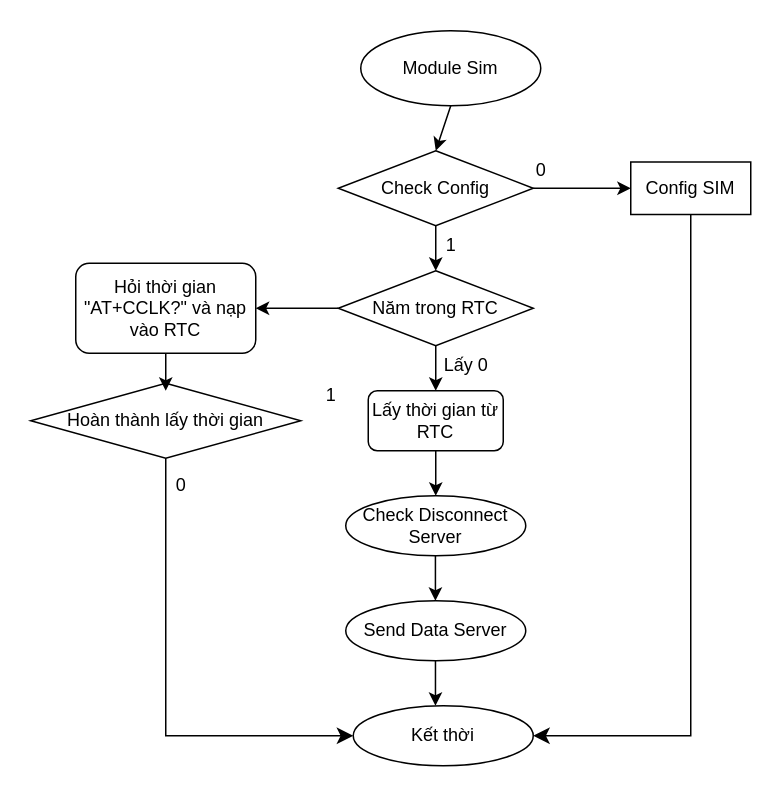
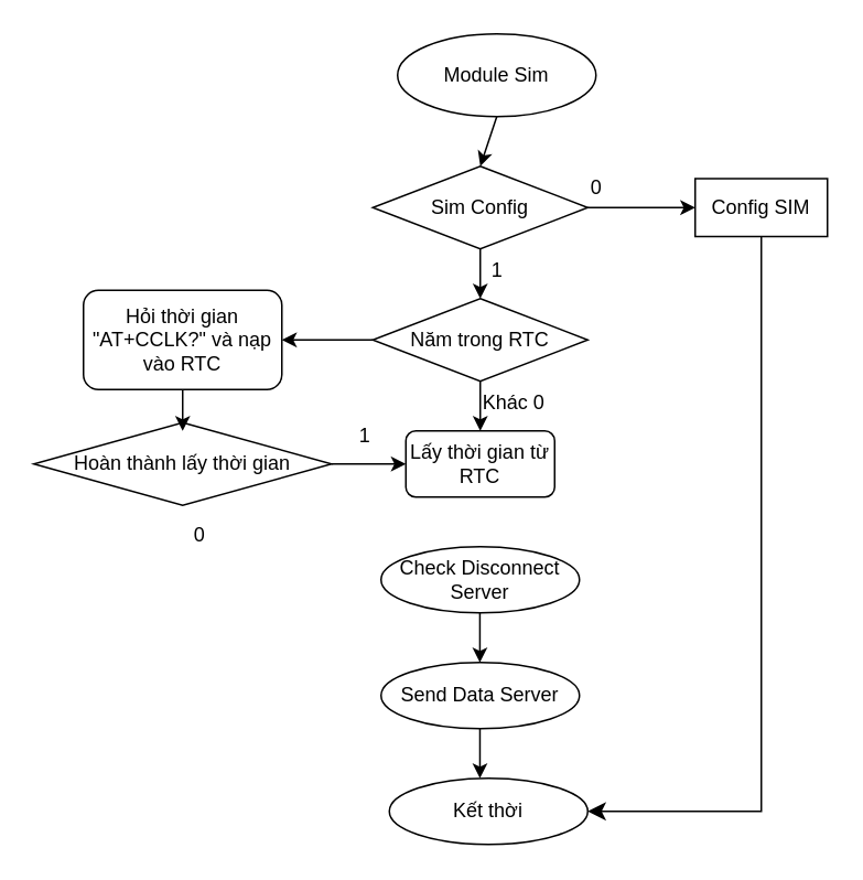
  <mxCell id="0" />
  <mxCell id="1" parent="0" />
  <mxCell id="2" value="Module Sim" style="ellipse;whiteSpace=wrap;html=1;" vertex="1" parent="1"><mxGeometry x="240" y="20" width="120" height="50" as="geometry" /></mxCell>
  <mxCell id="3" value="" style="edgeStyle=none;orthogonalLoop=1;jettySize=auto;html=1;rounded=0;exitX=0.5;exitY=1;exitDx=0;exitDy=0;" edge="1" parent="1" source="2"><mxGeometry width="100" relative="1" as="geometry"><mxPoint x="230" y="160" as="sourcePoint" /><mxPoint x="290" y="100" as="targetPoint" /><Array as="points" /></mxGeometry></mxCell>
- <mxCell id="4" value="Check Config" style="rhombus;whiteSpace=wrap;html=1;" vertex="1" parent="1"><mxGeometry x="225" y="100" width="130" height="50" as="geometry" /></mxCell>
+ <mxCell id="4" value="Sim Config" style="rhombus;whiteSpace=wrap;html=1;" vertex="1" parent="1"><mxGeometry x="225" y="100" width="130" height="50" as="geometry" /></mxCell>
  <mxCell id="5" value="" style="edgeStyle=none;orthogonalLoop=1;jettySize=auto;html=1;rounded=0;exitX=1;exitY=0.5;exitDx=0;exitDy=0;entryX=0;entryY=0.5;entryDx=0;entryDy=0;" edge="1" parent="1" source="4" target="14"><mxGeometry width="100" relative="1" as="geometry"><mxPoint x="380" y="150" as="sourcePoint" /><mxPoint x="390" y="125" as="targetPoint" /><Array as="points" /></mxGeometry></mxCell>
  <mxCell id="6" value="" style="edgeStyle=none;orthogonalLoop=1;jettySize=auto;html=1;rounded=0;exitX=0.5;exitY=1;exitDx=0;exitDy=0;" edge="1" parent="1" source="4"><mxGeometry width="100" relative="1" as="geometry"><mxPoint x="220" y="200" as="sourcePoint" /><mxPoint x="290" y="180" as="targetPoint" /><Array as="points" /></mxGeometry></mxCell>
  <mxCell id="7" value="Check Disconnect Server" style="ellipse;whiteSpace=wrap;html=1;" vertex="1" parent="1"><mxGeometry x="230" y="330" width="120" height="40" as="geometry" /></mxCell>
  <mxCell id="8" value="" style="edgeStyle=none;orthogonalLoop=1;jettySize=auto;html=1;rounded=0;exitX=0.5;exitY=1;exitDx=0;exitDy=0;" edge="1" parent="1"><mxGeometry width="100" relative="1" as="geometry"><mxPoint x="289.78" y="370" as="sourcePoint" /><mxPoint x="289.78" y="400" as="targetPoint" /><Array as="points" /></mxGeometry></mxCell>
  <mxCell id="9" value="Send Data Server" style="ellipse;whiteSpace=wrap;html=1;" vertex="1" parent="1"><mxGeometry x="230" y="400" width="120" height="40" as="geometry" /></mxCell>
  <mxCell id="10" value="Kết thời" style="ellipse;whiteSpace=wrap;html=1;" vertex="1" parent="1"><mxGeometry x="235" y="470" width="120" height="40" as="geometry" /></mxCell>
  <mxCell id="11" value="" style="edgeStyle=none;orthogonalLoop=1;jettySize=auto;html=1;rounded=0;exitX=0.5;exitY=1;exitDx=0;exitDy=0;" edge="1" parent="1"><mxGeometry width="100" relative="1" as="geometry"><mxPoint x="289.81" y="440" as="sourcePoint" /><mxPoint x="289.81" y="470" as="targetPoint" /><Array as="points" /></mxGeometry></mxCell>
  <mxCell id="12" value="0" style="text;html=1;align=center;verticalAlign=middle;resizable=0;points=[];autosize=1;strokeColor=none;fillColor=none;" vertex="1" parent="1"><mxGeometry x="345" y="98" width="30" height="30" as="geometry" /></mxCell>
  <mxCell id="13" value="1" style="text;html=1;align=center;verticalAlign=middle;resizable=0;points=[];autosize=1;strokeColor=none;fillColor=none;" vertex="1" parent="1"><mxGeometry x="285" y="148" width="30" height="30" as="geometry" /></mxCell>
  <mxCell id="14" value="Config SIM" style="whiteSpace=wrap;html=1;rounded=0;" vertex="1" parent="1"><mxGeometry x="420" y="107.5" width="80" height="35" as="geometry" /></mxCell>
  <mxCell id="15" value="Năm trong RTC" style="rhombus;whiteSpace=wrap;html=1;" vertex="1" parent="1"><mxGeometry x="225" y="180" width="130" height="50" as="geometry" /></mxCell>
  <mxCell id="16" value="" style="edgeStyle=none;orthogonalLoop=1;jettySize=auto;html=1;rounded=0;exitX=0.5;exitY=1;exitDx=0;exitDy=0;" edge="1" parent="1" source="15"><mxGeometry width="100" relative="1" as="geometry"><mxPoint x="230" y="240" as="sourcePoint" /><mxPoint x="290" y="260" as="targetPoint" /><Array as="points" /></mxGeometry></mxCell>
  <mxCell id="17" value="Lấy thời gian từ RTC" style="rounded=1;whiteSpace=wrap;html=1;" vertex="1" parent="1"><mxGeometry x="245" y="260" width="90" height="40" as="geometry" /></mxCell>
- <mxCell id="18" value="" style="edgeStyle=none;orthogonalLoop=1;jettySize=auto;html=1;rounded=0;exitX=0.5;exitY=1;exitDx=0;exitDy=0;entryX=0.5;entryY=0;entryDx=0;entryDy=0;" edge="1" parent="1" source="17" target="7"><mxGeometry width="100" relative="1" as="geometry"><mxPoint x="240" y="320" as="sourcePoint" /><mxPoint x="340" y="320" as="targetPoint" /><Array as="points" /></mxGeometry></mxCell>
- <mxCell id="19" value="Lấy 0" style="text;html=1;align=center;verticalAlign=middle;resizable=0;points=[];autosize=1;strokeColor=none;fillColor=none;" vertex="1" parent="1"><mxGeometry x="280" y="228" width="60" height="30" as="geometry" /></mxCell>
+ <mxCell id="19" value="Khác 0" style="text;html=1;align=center;verticalAlign=middle;resizable=0;points=[];autosize=1;strokeColor=none;fillColor=none;" vertex="1" parent="1"><mxGeometry x="280" y="228" width="60" height="30" as="geometry" /></mxCell>
  <mxCell id="20" value="Hỏi thời gian &quot;AT+CCLK?&quot; và nạp vào RTC" style="rounded=1;whiteSpace=wrap;html=1;" vertex="1" parent="1"><mxGeometry x="50" y="175" width="120" height="60" as="geometry" /></mxCell>
  <mxCell id="21" value="" style="edgeStyle=none;orthogonalLoop=1;jettySize=auto;html=1;rounded=0;exitX=0;exitY=0.5;exitDx=0;exitDy=0;entryX=1;entryY=0.5;entryDx=0;entryDy=0;" edge="1" parent="1" source="15" target="20"><mxGeometry width="100" relative="1" as="geometry"><mxPoint x="130" y="230" as="sourcePoint" /><mxPoint x="230" y="230" as="targetPoint" /><Array as="points" /></mxGeometry></mxCell>
  <mxCell id="22" value="Hoàn thành lấy thời gian" style="rhombus;whiteSpace=wrap;html=1;" vertex="1" parent="1"><mxGeometry x="20" y="255" width="180" height="50" as="geometry" /></mxCell>
  <mxCell id="23" value="" style="edgeStyle=none;orthogonalLoop=1;jettySize=auto;html=1;rounded=0;exitX=0.5;exitY=1;exitDx=0;exitDy=0;" edge="1" parent="1" source="20"><mxGeometry width="100" relative="1" as="geometry"><mxPoint x="40" y="450" as="sourcePoint" /><mxPoint x="110" y="260" as="targetPoint" /><Array as="points" /></mxGeometry></mxCell>
- <mxCell id="25" value="" style="edgeStyle=segmentEdgeStyle;endArrow=classic;html=1;curved=0;rounded=0;endSize=8;startSize=8;sourcePerimeterSpacing=0;targetPerimeterSpacing=0;exitX=0.5;exitY=1;exitDx=0;exitDy=0;entryX=0;entryY=0.5;entryDx=0;entryDy=0;" edge="1" parent="1" source="22" target="10"><mxGeometry width="100" relative="1" as="geometry"><mxPoint x="60" y="370" as="sourcePoint" /><mxPoint x="160" y="410" as="targetPoint" /><Array as="points"><mxPoint x="110" y="490" /></Array></mxGeometry></mxCell>
+ <mxCell id="24" value="" style="edgeStyle=none;orthogonalLoop=1;jettySize=auto;html=1;rounded=0;exitX=1;exitY=0.5;exitDx=0;exitDy=0;entryX=0;entryY=0.5;entryDx=0;entryDy=0;" edge="1" parent="1" source="22" target="17"><mxGeometry width="100" relative="1" as="geometry"><mxPoint x="180" y="250" as="sourcePoint" /><mxPoint x="280" y="250" as="targetPoint" /><Array as="points" /></mxGeometry></mxCell>
  <mxCell id="26" value="1" style="text;html=1;align=center;verticalAlign=middle;resizable=0;points=[];autosize=1;strokeColor=none;fillColor=none;" vertex="1" parent="1"><mxGeometry x="205" y="248" width="30" height="30" as="geometry" /></mxCell>
  <mxCell id="27" value="0" style="text;html=1;align=center;verticalAlign=middle;resizable=0;points=[];autosize=1;strokeColor=none;fillColor=none;" vertex="1" parent="1"><mxGeometry x="105" y="308" width="30" height="30" as="geometry" /></mxCell>
  <mxCell id="28" value="" style="edgeStyle=segmentEdgeStyle;endArrow=classic;html=1;curved=0;rounded=0;endSize=8;startSize=8;sourcePerimeterSpacing=0;targetPerimeterSpacing=0;exitX=0.5;exitY=1;exitDx=0;exitDy=0;entryX=1;entryY=0.5;entryDx=0;entryDy=0;" edge="1" parent="1" source="14" target="10"><mxGeometry width="100" relative="1" as="geometry"><mxPoint x="450" y="230" as="sourcePoint" /><mxPoint x="550" y="270" as="targetPoint" /><Array as="points"><mxPoint x="460" y="490" /></Array></mxGeometry></mxCell>
